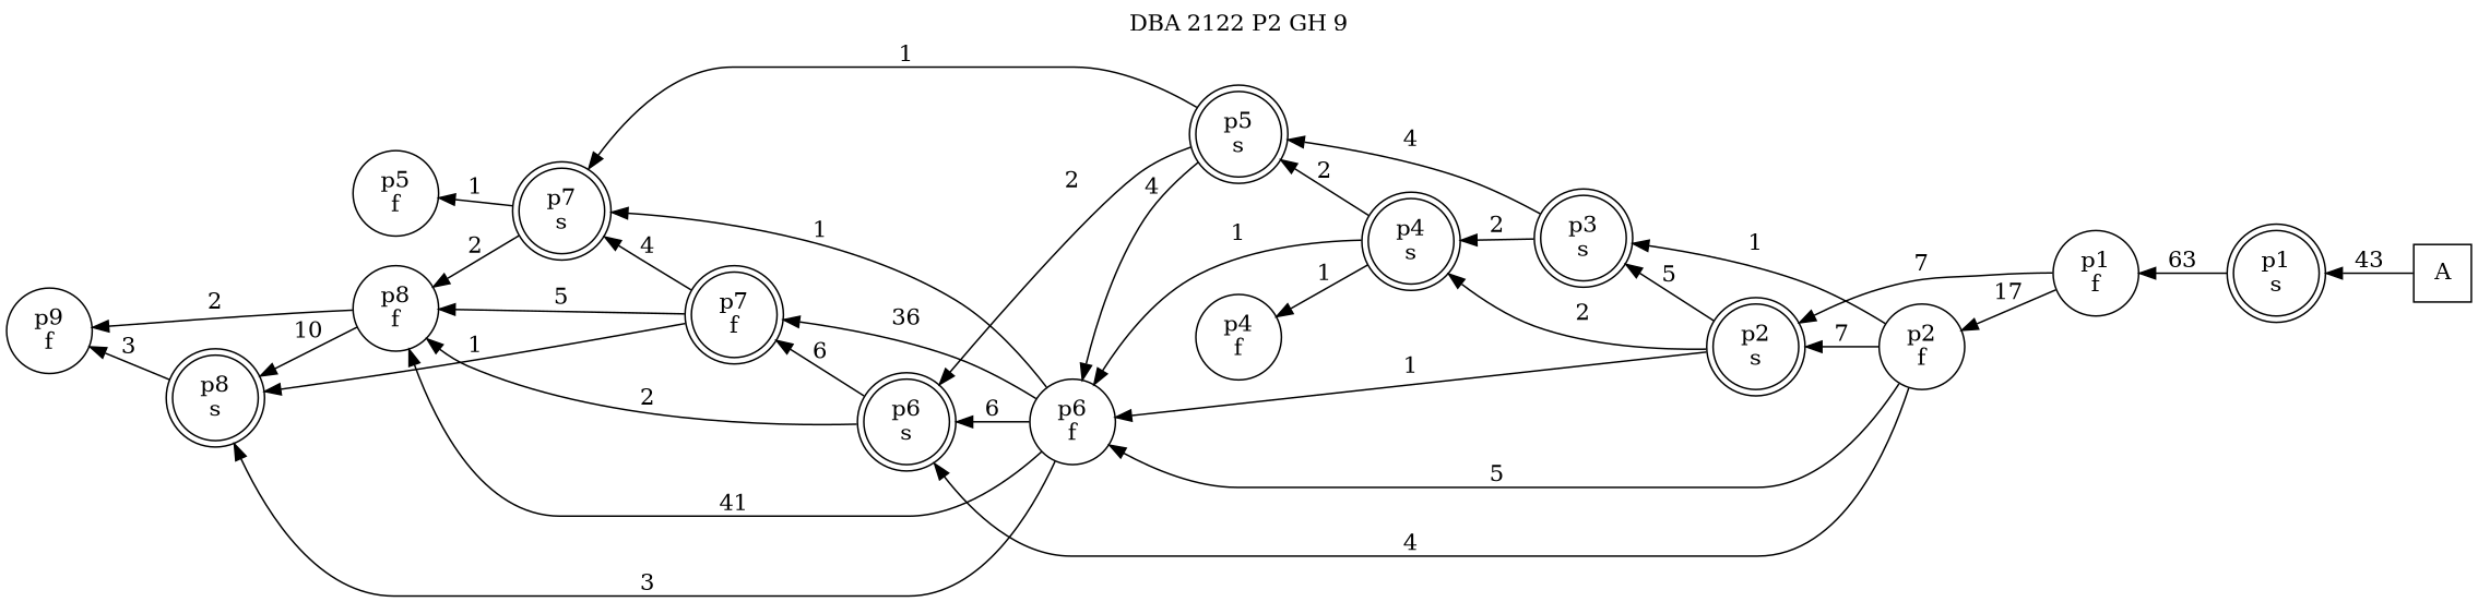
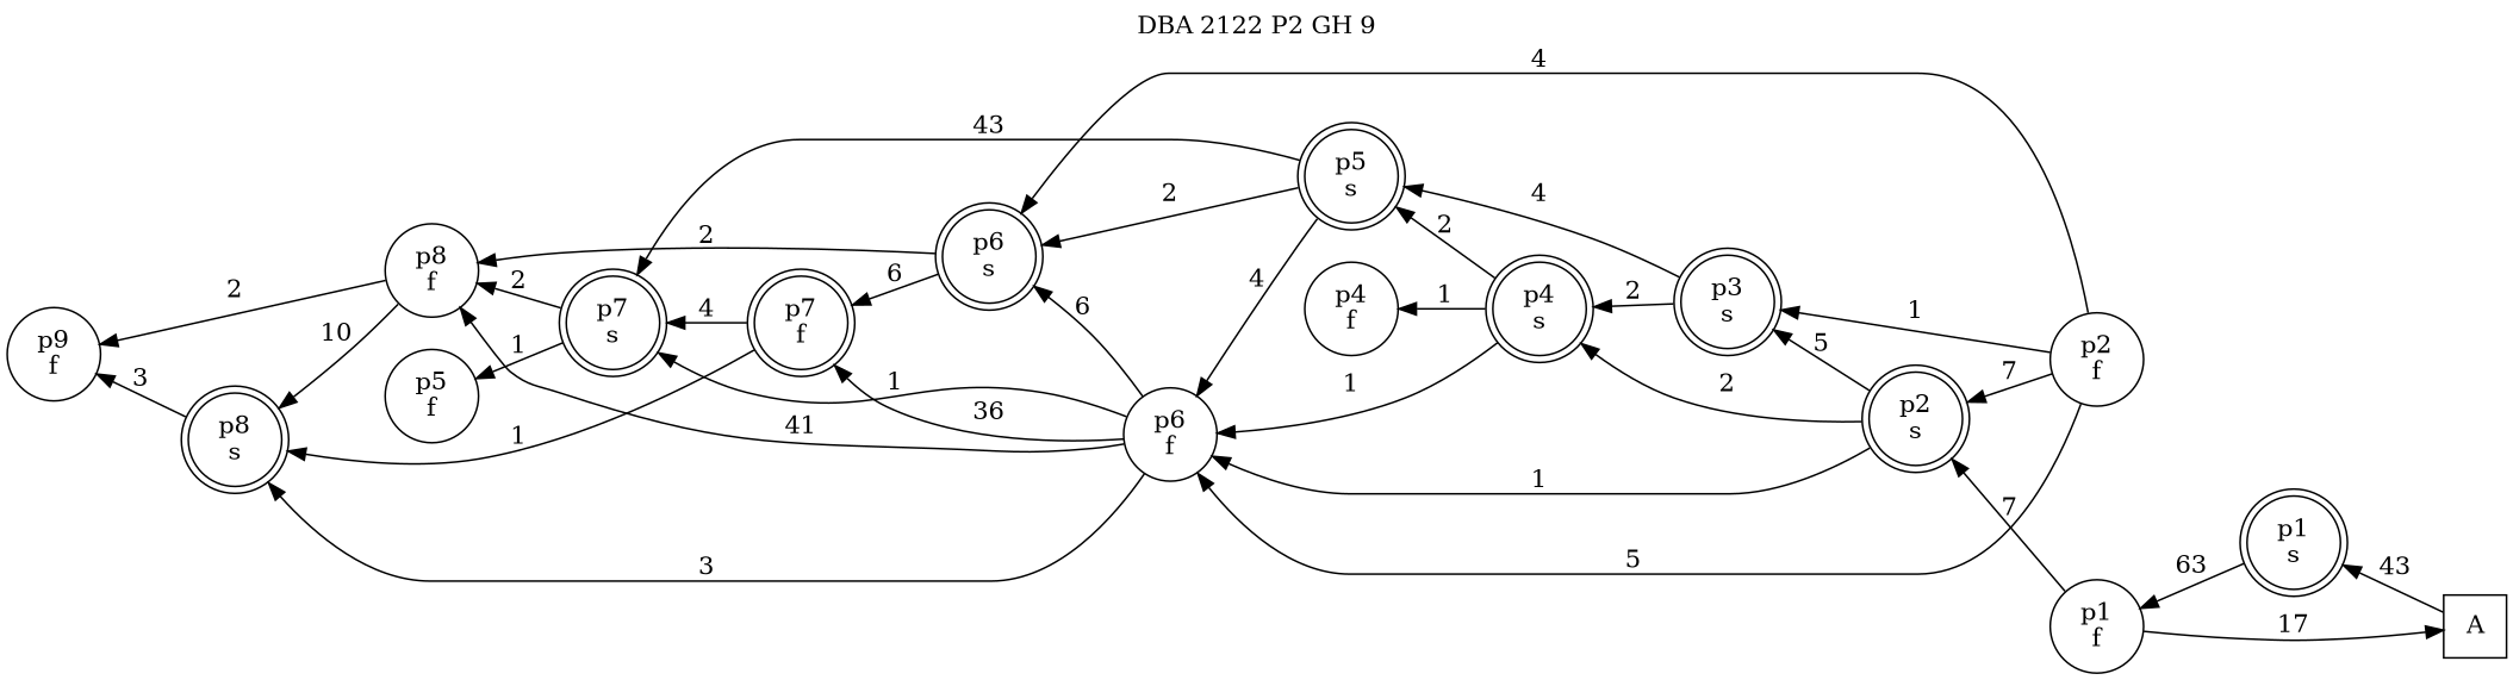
  digraph {
    label=" DBA 2122 P2 GH 9 "
    labelloc=tl
    rankdir=RL
    node [shape=doublecircle]
    n1 [label=A shape=square]
    n2 [label="p1\ns"]
    n3 [label="p1\nf" shape=circle]
    n4 [label="p2\nf" shape=circle]
    n5 [label="p2\ns"]
    n6 [label="p3\ns"]
    n7 [label="p6\nf" shape=circle]
    n8 [label="p6\ns"]
    n9 [label="p4\ns"]
    n10 [label="p5\ns"]
    n11 [label="p7\ns"]
    n12 [label="p7\nf"]
    n13 [label="p8\nf" shape=circle]
    n14 [label="p8\ns"]
    n15 [label="p4\nf" shape=circle]
    n16 [label="p5\nf" shape=circle]
    n17 [label="p9\nf" shape=circle]
    n1 -> n2 [label=43]
    n2 -> n3 [label=63]
-   n3 -> n4 [label=17]
+   n3 -> n1 [label=17]
    n3 -> n5 [label=7]
    n4 -> n5 [label=7]
    n4 -> n6 [label=1]
    n4 -> n7 [label=5]
    n4 -> n8 [label=4]
    n5 -> n6 [label=5]
    n5 -> n7 [label=1]
    n5 -> n9 [label=2]
    n6 -> n9 [label=2]
    n6 -> n10 [label=4]
    n7 -> n8 [label=6]
    n7 -> n11 [label=1]
    n7 -> n12 [label=36]
    n7 -> n13 [label=41]
    n7 -> n14 [label=3]
    n8 -> n12 [label=6]
    n8 -> n13 [label=2]
    n9 -> n7 [label=1]
    n9 -> n10 [label=2]
    n9 -> n15 [label=1]
    n10 -> n7 [label=4]
    n10 -> n8 [label=2]
-   n10 -> n11 [label=1]
+   n10 -> n11 [label=43]
    n11 -> n13 [label=2]
    n11 -> n16 [label=1]
    n12 -> n11 [label=4]
-   n12 -> n13 [label=5]
    n12 -> n14 [label=1]
    n13 -> n14 [label=10]
    n13 -> n17 [label=2]
    n14 -> n17 [label=3]
  }
